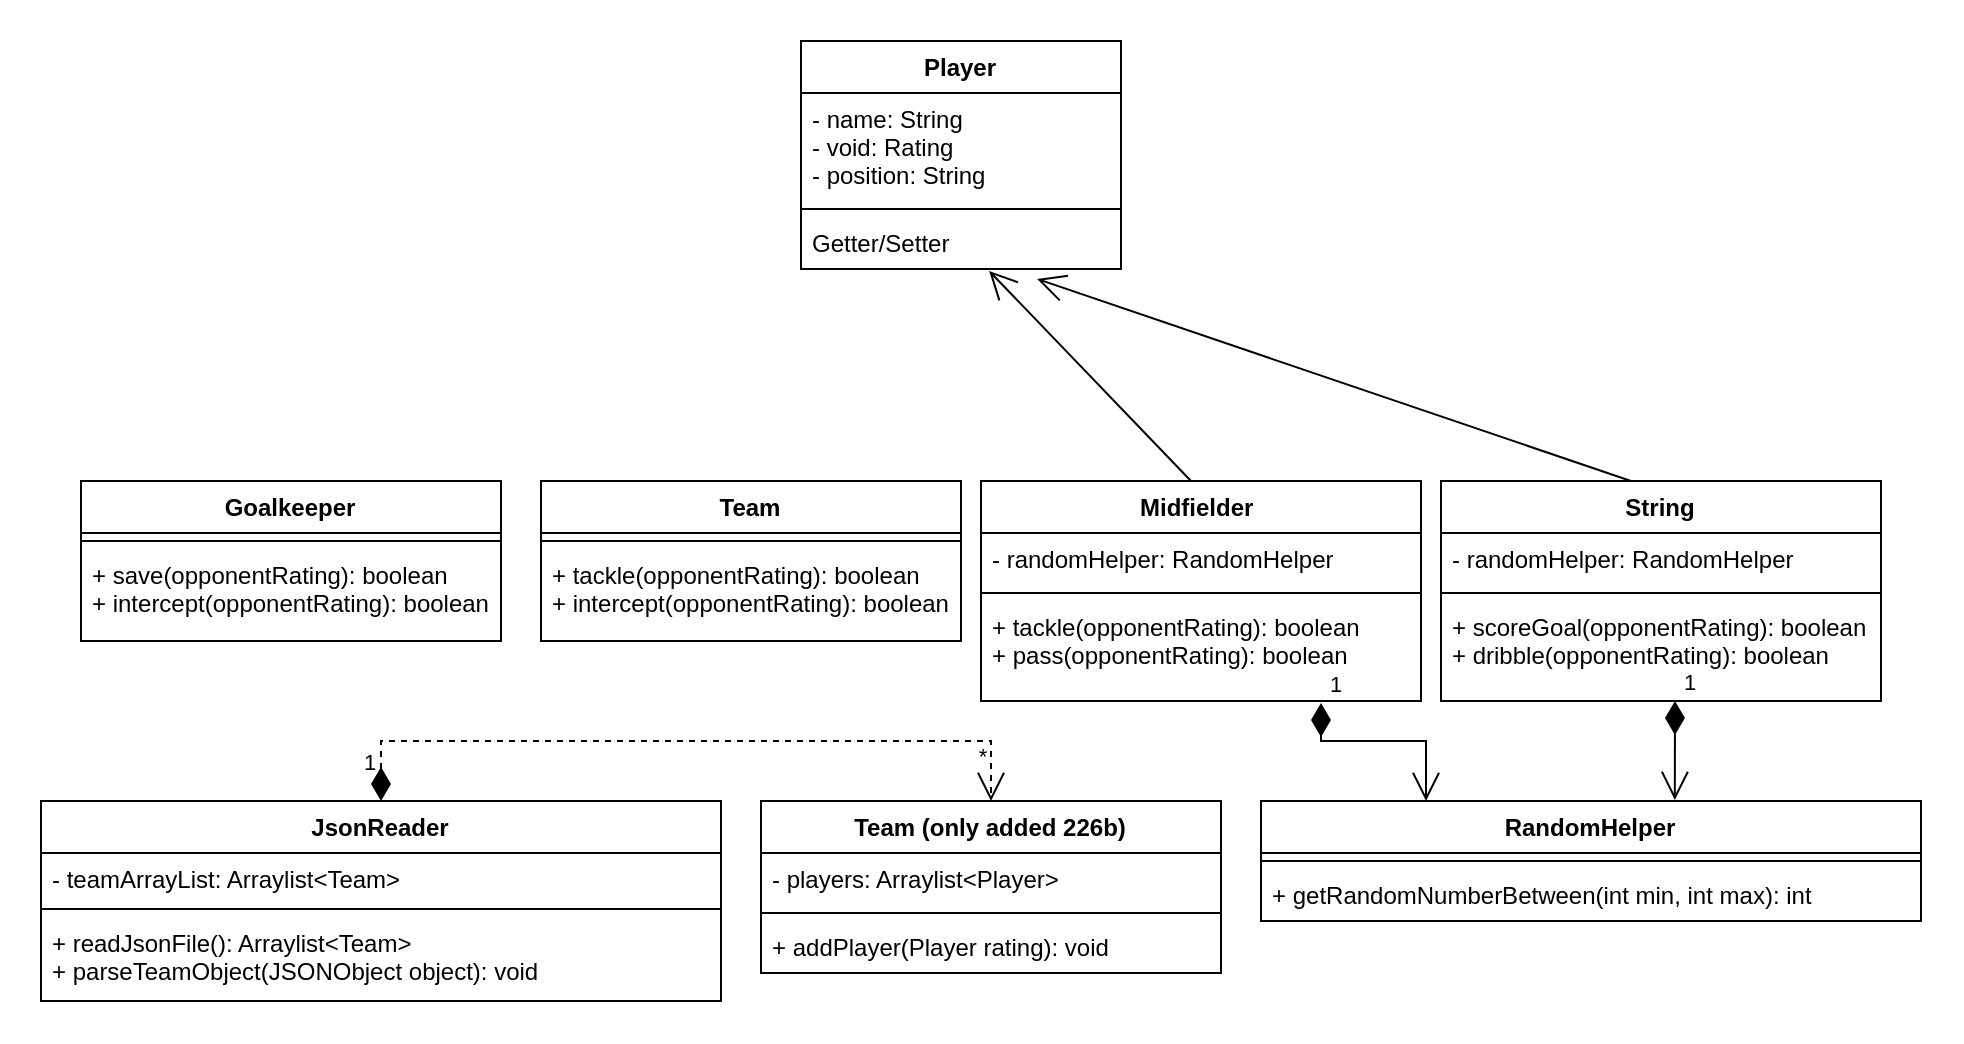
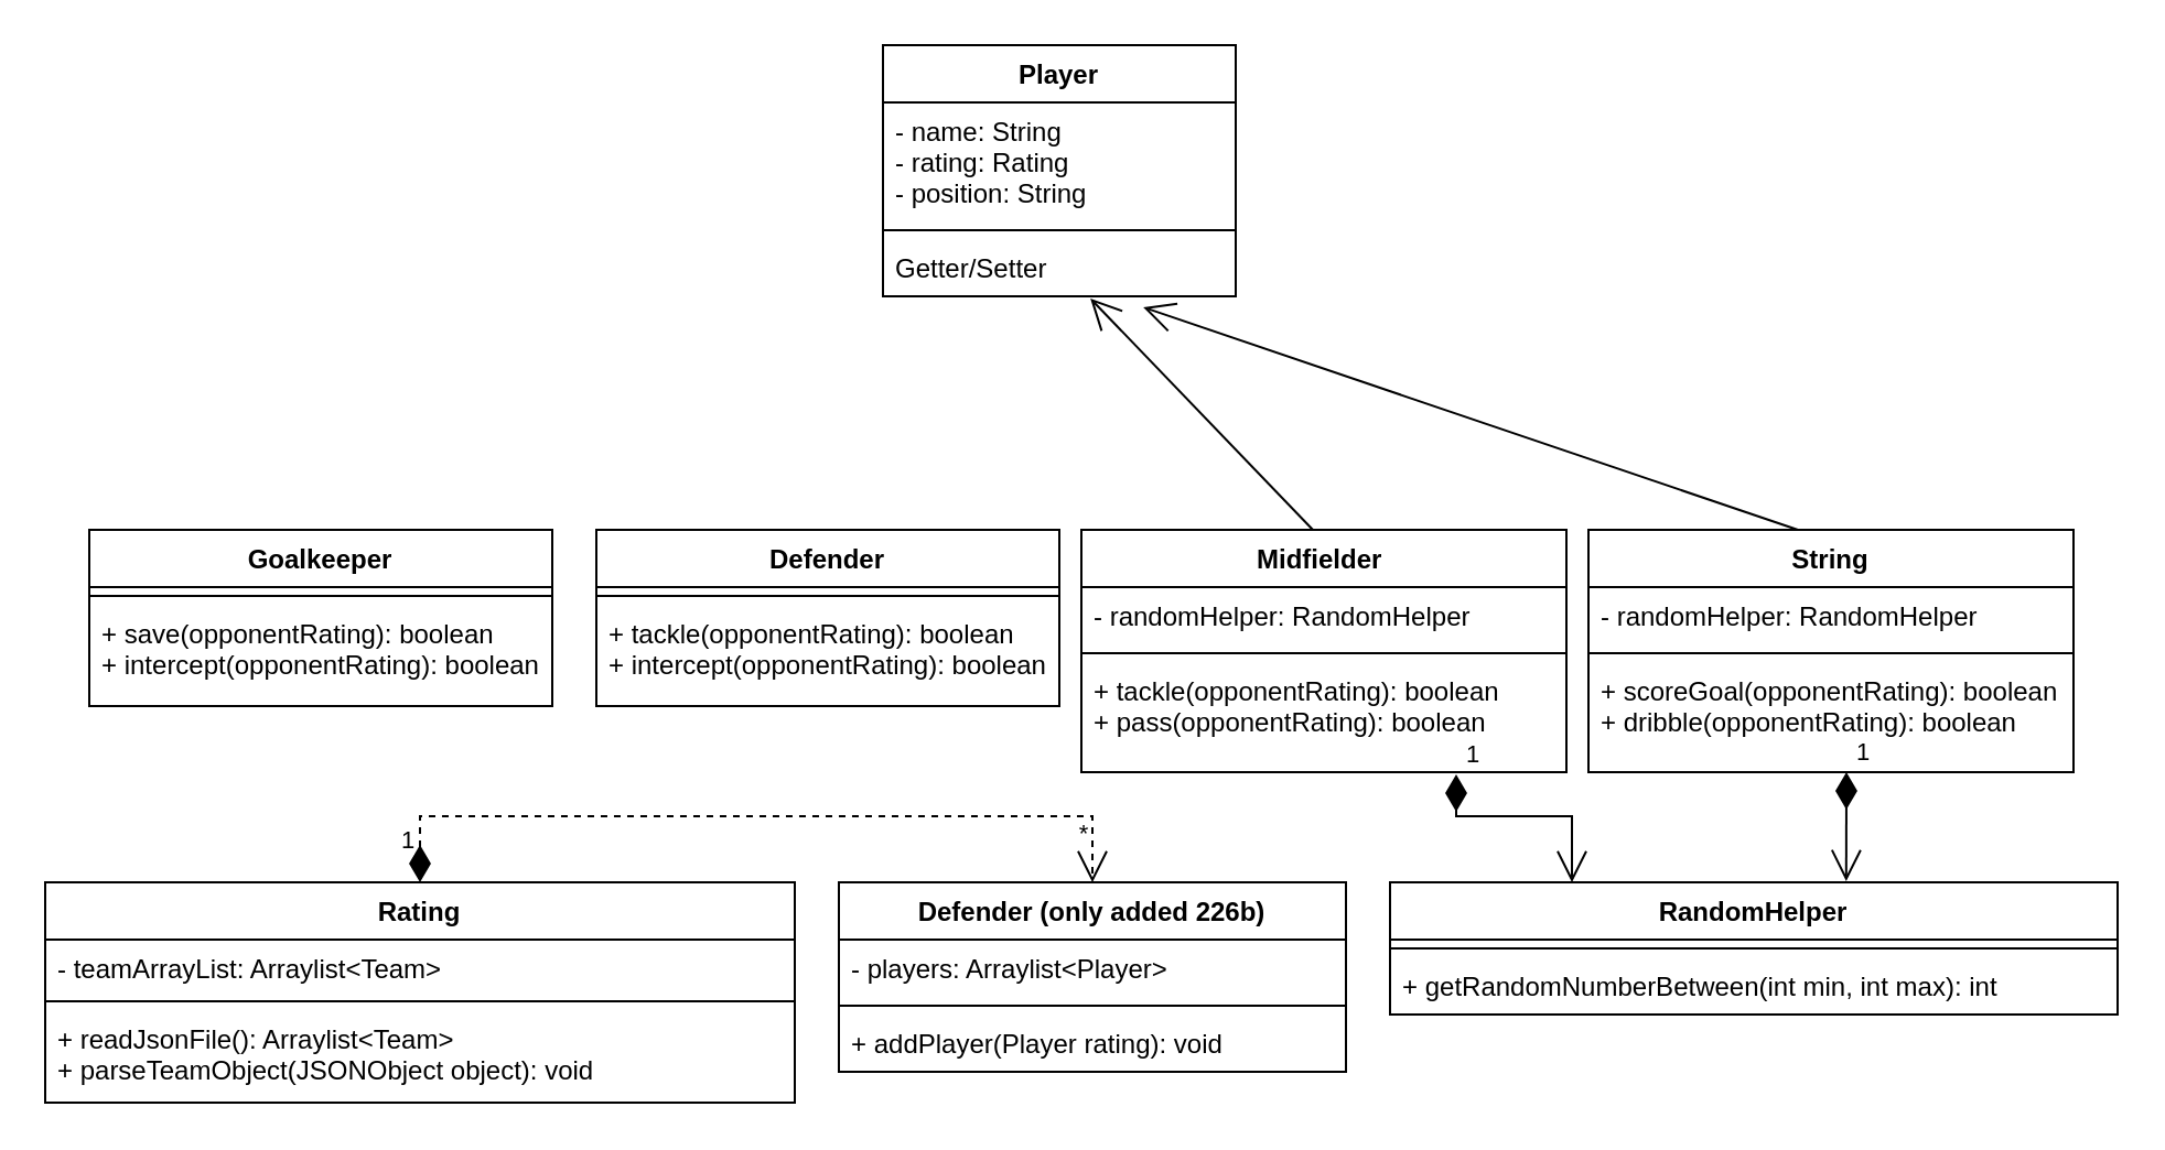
  <mxCell id="0" />
  <mxCell id="1" parent="0" />
  <mxCell id="2" value="Player" style="swimlane;fontStyle=1;align=center;verticalAlign=top;childLayout=stackLayout;horizontal=1;startSize=26;horizontalStack=0;resizeParent=1;resizeParentMax=0;resizeLast=0;collapsible=1;marginBottom=0;fontColor=default;fillColor=default;strokeColor=default;" parent="1" vertex="1"><mxGeometry x="400" y="20" width="160" height="114" as="geometry" /></mxCell>
- <mxCell id="3" value="- name: String&#10;- void: Rating&#10;- position: String" style="text;strokeColor=none;fillColor=none;align=left;verticalAlign=top;spacingLeft=4;spacingRight=4;overflow=hidden;rotatable=0;points=[[0,0.5],[1,0.5]];portConstraint=eastwest;fontColor=default;" parent="2" vertex="1"><mxGeometry y="26" width="160" height="54" as="geometry" /></mxCell>
+ <mxCell id="3" value="- name: String&#10;- rating: Rating&#10;- position: String" style="text;strokeColor=none;fillColor=none;align=left;verticalAlign=top;spacingLeft=4;spacingRight=4;overflow=hidden;rotatable=0;points=[[0,0.5],[1,0.5]];portConstraint=eastwest;fontColor=default;" parent="2" vertex="1"><mxGeometry y="26" width="160" height="54" as="geometry" /></mxCell>
  <mxCell id="4" value="" style="line;strokeWidth=1;fillColor=none;align=left;verticalAlign=middle;spacingTop=-1;spacingLeft=3;spacingRight=3;rotatable=0;labelPosition=right;points=[];portConstraint=eastwest;fontColor=default;" parent="2" vertex="1"><mxGeometry y="80" width="160" height="8" as="geometry" /></mxCell>
  <mxCell id="5" value="Getter/Setter" style="text;strokeColor=none;fillColor=none;align=left;verticalAlign=top;spacingLeft=4;spacingRight=4;overflow=hidden;rotatable=0;points=[[0,0.5],[1,0.5]];portConstraint=eastwest;fontColor=default;" parent="2" vertex="1"><mxGeometry y="88" width="160" height="26" as="geometry" /></mxCell>
  <mxCell id="6" value="Goalkeeper" style="swimlane;fontStyle=1;align=center;verticalAlign=top;childLayout=stackLayout;horizontal=1;startSize=26;horizontalStack=0;resizeParent=1;resizeParentMax=0;resizeLast=0;collapsible=1;marginBottom=0;fontColor=default;fillColor=default;strokeColor=default;" parent="1" vertex="1"><mxGeometry x="40" y="240" width="210" height="80" as="geometry" /></mxCell>
  <mxCell id="7" value="" style="line;strokeWidth=1;fillColor=none;align=left;verticalAlign=middle;spacingTop=-1;spacingLeft=3;spacingRight=3;rotatable=0;labelPosition=right;points=[];portConstraint=eastwest;fontColor=default;" parent="6" vertex="1"><mxGeometry y="26" width="210" height="8" as="geometry" /></mxCell>
  <mxCell id="8" value="+ save(opponentRating): boolean&#10;+ intercept(opponentRating): boolean" style="text;strokeColor=none;fillColor=none;align=left;verticalAlign=top;spacingLeft=4;spacingRight=4;overflow=hidden;rotatable=0;points=[[0,0.5],[1,0.5]];portConstraint=eastwest;fontColor=default;" parent="6" vertex="1"><mxGeometry y="34" width="210" height="46" as="geometry" /></mxCell>
- <mxCell id="9" value="Team" style="swimlane;fontStyle=1;align=center;verticalAlign=top;childLayout=stackLayout;horizontal=1;startSize=26;horizontalStack=0;resizeParent=1;resizeParentMax=0;resizeLast=0;collapsible=1;marginBottom=0;fontColor=default;fillColor=default;strokeColor=default;" parent="1" vertex="1"><mxGeometry x="270" y="240" width="210" height="80" as="geometry" /></mxCell>
+ <mxCell id="9" value="Defender" style="swimlane;fontStyle=1;align=center;verticalAlign=top;childLayout=stackLayout;horizontal=1;startSize=26;horizontalStack=0;resizeParent=1;resizeParentMax=0;resizeLast=0;collapsible=1;marginBottom=0;fontColor=default;fillColor=default;strokeColor=default;" parent="1" vertex="1"><mxGeometry x="270" y="240" width="210" height="80" as="geometry" /></mxCell>
  <mxCell id="10" value="" style="line;strokeWidth=1;fillColor=none;align=left;verticalAlign=middle;spacingTop=-1;spacingLeft=3;spacingRight=3;rotatable=0;labelPosition=right;points=[];portConstraint=eastwest;fontColor=default;" parent="9" vertex="1"><mxGeometry y="26" width="210" height="8" as="geometry" /></mxCell>
  <mxCell id="11" value="+ tackle(opponentRating): boolean&#10;+ intercept(opponentRating): boolean" style="text;strokeColor=none;fillColor=none;align=left;verticalAlign=top;spacingLeft=4;spacingRight=4;overflow=hidden;rotatable=0;points=[[0,0.5],[1,0.5]];portConstraint=eastwest;fontColor=default;" parent="9" vertex="1"><mxGeometry y="34" width="210" height="46" as="geometry" /></mxCell>
  <mxCell id="12" value="" style="endArrow=open;endFill=1;endSize=12;html=1;rounded=0;labelBackgroundColor=default;fontColor=default;strokeColor=default;exitX=0.5;exitY=0;exitDx=0;exitDy=0;entryX=0.588;entryY=1.038;entryDx=0;entryDy=0;entryPerimeter=0;" parent="1" target="5" edge="1"><mxGeometry width="160" relative="1" as="geometry"><mxPoint x="595" y="240" as="sourcePoint" /><mxPoint x="510" y="130" as="targetPoint" /></mxGeometry></mxCell>
  <mxCell id="13" value="" style="endArrow=open;endFill=1;endSize=12;html=1;rounded=0;labelBackgroundColor=default;fontColor=default;strokeColor=default;exitX=0.5;exitY=0;exitDx=0;exitDy=0;entryX=0.738;entryY=1.192;entryDx=0;entryDy=0;entryPerimeter=0;" parent="1" target="5" edge="1"><mxGeometry width="160" relative="1" as="geometry"><mxPoint x="815" y="240" as="sourcePoint" /><mxPoint x="560" y="130" as="targetPoint" /></mxGeometry></mxCell>
  <mxCell id="14" value="RandomHelper" style="swimlane;fontStyle=1;align=center;verticalAlign=top;childLayout=stackLayout;horizontal=1;startSize=26;horizontalStack=0;resizeParent=1;resizeParentMax=0;resizeLast=0;collapsible=1;marginBottom=0;fontColor=default;strokeColor=default;fillColor=default;" parent="1" vertex="1"><mxGeometry x="630" y="400" width="330" height="60" as="geometry" /></mxCell>
  <mxCell id="15" value="" style="line;strokeWidth=1;fillColor=none;align=left;verticalAlign=middle;spacingTop=-1;spacingLeft=3;spacingRight=3;rotatable=0;labelPosition=right;points=[];portConstraint=eastwest;fontColor=default;" parent="14" vertex="1"><mxGeometry y="26" width="330" height="8" as="geometry" /></mxCell>
  <mxCell id="16" value="+ getRandomNumberBetween(int min, int max): int" style="text;strokeColor=none;fillColor=none;align=left;verticalAlign=top;spacingLeft=4;spacingRight=4;overflow=hidden;rotatable=0;points=[[0,0.5],[1,0.5]];portConstraint=eastwest;fontColor=default;" parent="14" vertex="1"><mxGeometry y="34" width="330" height="26" as="geometry" /></mxCell>
- <mxCell id="17" value="JsonReader" style="swimlane;fontStyle=1;align=center;verticalAlign=top;childLayout=stackLayout;horizontal=1;startSize=26;horizontalStack=0;resizeParent=1;resizeParentMax=0;resizeLast=0;collapsible=1;marginBottom=0;fontColor=default;fillColor=default;strokeColor=default;" parent="1" vertex="1"><mxGeometry y="400" width="340" height="100" as="geometry" x="20" /></mxCell>
+ <mxCell id="17" value="Rating" style="swimlane;fontStyle=1;align=center;verticalAlign=top;childLayout=stackLayout;horizontal=1;startSize=26;horizontalStack=0;resizeParent=1;resizeParentMax=0;resizeLast=0;collapsible=1;marginBottom=0;fontColor=default;fillColor=default;strokeColor=default;" parent="1" vertex="1"><mxGeometry y="400" width="340" height="100" as="geometry" x="20" /></mxCell>
  <mxCell id="18" value="- teamArrayList: Arraylist&lt;Team&gt;" style="text;strokeColor=none;fillColor=none;align=left;verticalAlign=top;spacingLeft=4;spacingRight=4;overflow=hidden;rotatable=0;points=[[0,0.5],[1,0.5]];portConstraint=eastwest;fontColor=default;" parent="17" vertex="1"><mxGeometry y="26" width="340" height="24" as="geometry" /></mxCell>
  <mxCell id="19" value="" style="line;strokeWidth=1;fillColor=none;align=left;verticalAlign=middle;spacingTop=-1;spacingLeft=3;spacingRight=3;rotatable=0;labelPosition=right;points=[];portConstraint=eastwest;fontColor=default;" parent="17" vertex="1"><mxGeometry y="50" width="340" height="8" as="geometry" /></mxCell>
  <mxCell id="20" value="+ readJsonFile(): Arraylist&lt;Team&gt;&#10;+ parseTeamObject(JSONObject object): void" style="text;strokeColor=none;fillColor=none;align=left;verticalAlign=top;spacingLeft=4;spacingRight=4;overflow=hidden;rotatable=0;points=[[0,0.5],[1,0.5]];portConstraint=eastwest;fontColor=default;" parent="17" vertex="1"><mxGeometry y="58" width="340" height="42" as="geometry" /></mxCell>
- <mxCell id="21" value="Team (only added 226b)" style="swimlane;fontStyle=1;align=center;verticalAlign=top;childLayout=stackLayout;horizontal=1;startSize=26;horizontalStack=0;resizeParent=1;resizeParentMax=0;resizeLast=0;collapsible=1;marginBottom=0;fontColor=default;strokeColor=default;fillColor=default;" parent="1" vertex="1"><mxGeometry x="380" y="400" width="230" height="86" as="geometry" /></mxCell>
+ <mxCell id="21" value="Defender (only added 226b)" style="swimlane;fontStyle=1;align=center;verticalAlign=top;childLayout=stackLayout;horizontal=1;startSize=26;horizontalStack=0;resizeParent=1;resizeParentMax=0;resizeLast=0;collapsible=1;marginBottom=0;fontColor=default;strokeColor=default;fillColor=default;" parent="1" vertex="1"><mxGeometry x="380" y="400" width="230" height="86" as="geometry" /></mxCell>
  <mxCell id="22" value="- players: Arraylist&lt;Player&gt;" style="text;strokeColor=none;fillColor=none;align=left;verticalAlign=top;spacingLeft=4;spacingRight=4;overflow=hidden;rotatable=0;points=[[0,0.5],[1,0.5]];portConstraint=eastwest;fontColor=default;" parent="21" vertex="1"><mxGeometry y="26" width="230" height="26" as="geometry" /></mxCell>
  <mxCell id="23" value="" style="line;strokeWidth=1;fillColor=none;align=left;verticalAlign=middle;spacingTop=-1;spacingLeft=3;spacingRight=3;rotatable=0;labelPosition=right;points=[];portConstraint=eastwest;fontColor=default;" parent="21" vertex="1"><mxGeometry y="52" width="230" height="8" as="geometry" /></mxCell>
  <mxCell id="24" value="+ addPlayer(Player rating): void" style="text;strokeColor=none;fillColor=none;align=left;verticalAlign=top;spacingLeft=4;spacingRight=4;overflow=hidden;rotatable=0;points=[[0,0.5],[1,0.5]];portConstraint=eastwest;fontColor=default;" parent="21" vertex="1"><mxGeometry y="60" width="230" height="26" as="geometry" /></mxCell>
  <mxCell id="25" value="Midfielder " style="swimlane;fontStyle=1;align=center;verticalAlign=top;childLayout=stackLayout;horizontal=1;startSize=26;horizontalStack=0;resizeParent=1;resizeParentMax=0;resizeLast=0;collapsible=1;marginBottom=0;" vertex="1" parent="1"><mxGeometry x="490" y="240" width="220" height="110" as="geometry" /></mxCell>
  <mxCell id="26" value="- randomHelper: RandomHelper" style="text;strokeColor=none;fillColor=none;align=left;verticalAlign=top;spacingLeft=4;spacingRight=4;overflow=hidden;rotatable=0;points=[[0,0.5],[1,0.5]];portConstraint=eastwest;" vertex="1" parent="25"><mxGeometry y="26" width="220" height="26" as="geometry" /></mxCell>
  <mxCell id="27" value="" style="line;strokeWidth=1;fillColor=none;align=left;verticalAlign=middle;spacingTop=-1;spacingLeft=3;spacingRight=3;rotatable=0;labelPosition=right;points=[];portConstraint=eastwest;" vertex="1" parent="25"><mxGeometry y="52" width="220" height="8" as="geometry" /></mxCell>
  <mxCell id="28" value="+ tackle(opponentRating): boolean&#10;+ pass(opponentRating): boolean" style="text;strokeColor=none;fillColor=none;align=left;verticalAlign=top;spacingLeft=4;spacingRight=4;overflow=hidden;rotatable=0;points=[[0,0.5],[1,0.5]];portConstraint=eastwest;" vertex="1" parent="25"><mxGeometry y="60" width="220" height="50" as="geometry" /></mxCell>
  <mxCell id="29" value="String" style="swimlane;fontStyle=1;align=center;verticalAlign=top;childLayout=stackLayout;horizontal=1;startSize=26;horizontalStack=0;resizeParent=1;resizeParentMax=0;resizeLast=0;collapsible=1;marginBottom=0;" vertex="1" parent="1"><mxGeometry x="720" y="240" width="220" height="110" as="geometry" /></mxCell>
  <mxCell id="30" value="- randomHelper: RandomHelper" style="text;strokeColor=none;fillColor=none;align=left;verticalAlign=top;spacingLeft=4;spacingRight=4;overflow=hidden;rotatable=0;points=[[0,0.5],[1,0.5]];portConstraint=eastwest;" vertex="1" parent="29"><mxGeometry y="26" width="220" height="26" as="geometry" /></mxCell>
  <mxCell id="31" value="" style="line;strokeWidth=1;fillColor=none;align=left;verticalAlign=middle;spacingTop=-1;spacingLeft=3;spacingRight=3;rotatable=0;labelPosition=right;points=[];portConstraint=eastwest;" vertex="1" parent="29"><mxGeometry y="52" width="220" height="8" as="geometry" /></mxCell>
  <mxCell id="32" value="+ scoreGoal(opponentRating): boolean&#10;+ dribble(opponentRating): boolean" style="text;strokeColor=none;fillColor=none;align=left;verticalAlign=top;spacingLeft=4;spacingRight=4;overflow=hidden;rotatable=0;points=[[0,0.5],[1,0.5]];portConstraint=eastwest;" vertex="1" parent="29"><mxGeometry y="60" width="220" height="50" as="geometry" /></mxCell>
  <mxCell id="33" value="1" style="endArrow=open;html=1;endSize=12;startArrow=diamondThin;startSize=14;startFill=1;edgeStyle=orthogonalEdgeStyle;align=left;verticalAlign=bottom;rounded=0;entryX=0.25;entryY=0;entryDx=0;entryDy=0;" edge="1" parent="1" target="14"><mxGeometry x="-1" y="3" relative="1" as="geometry"><mxPoint x="660" y="351" as="sourcePoint" /><mxPoint x="670" y="330" as="targetPoint" /><Array as="points"><mxPoint x="660" y="351" /><mxPoint x="660" y="370" /><mxPoint x="713" y="370" /></Array></mxGeometry></mxCell>
  <mxCell id="34" value="1" style="endArrow=open;html=1;endSize=12;startArrow=diamondThin;startSize=14;startFill=1;edgeStyle=orthogonalEdgeStyle;align=left;verticalAlign=bottom;rounded=0;entryX=0.627;entryY=-0.009;entryDx=0;entryDy=0;entryPerimeter=0;" edge="1" parent="1" target="14"><mxGeometry x="-1" y="3" relative="1" as="geometry"><mxPoint x="837" y="350" as="sourcePoint" /><mxPoint x="722.5" y="410" as="targetPoint" /><Array as="points"><mxPoint x="837" y="350" /></Array></mxGeometry></mxCell>
  <mxCell id="35" value="1" style="endArrow=open;html=1;endSize=12;startArrow=diamondThin;startSize=14;startFill=1;edgeStyle=orthogonalEdgeStyle;align=left;verticalAlign=bottom;rounded=0;exitX=0.5;exitY=0;exitDx=0;exitDy=0;entryX=0.5;entryY=0;entryDx=0;entryDy=0;dashed=1;" edge="1" parent="1" source="17" target="21"><mxGeometry x="-0.945" y="10" relative="1" as="geometry"><mxPoint x="280" y="370" as="sourcePoint" /><mxPoint x="440" y="370" as="targetPoint" /><Array as="points"><mxPoint x="190" y="370" /><mxPoint x="495" y="370" /></Array><mxPoint as="offset" /></mxGeometry></mxCell>
  <mxCell id="36" value="*" style="edgeLabel;html=1;align=center;verticalAlign=middle;resizable=0;points=[];" vertex="1" connectable="0" parent="35"><mxGeometry x="0.853" relative="1" as="geometry"><mxPoint x="-5" y="4" as="offset" /></mxGeometry></mxCell>
